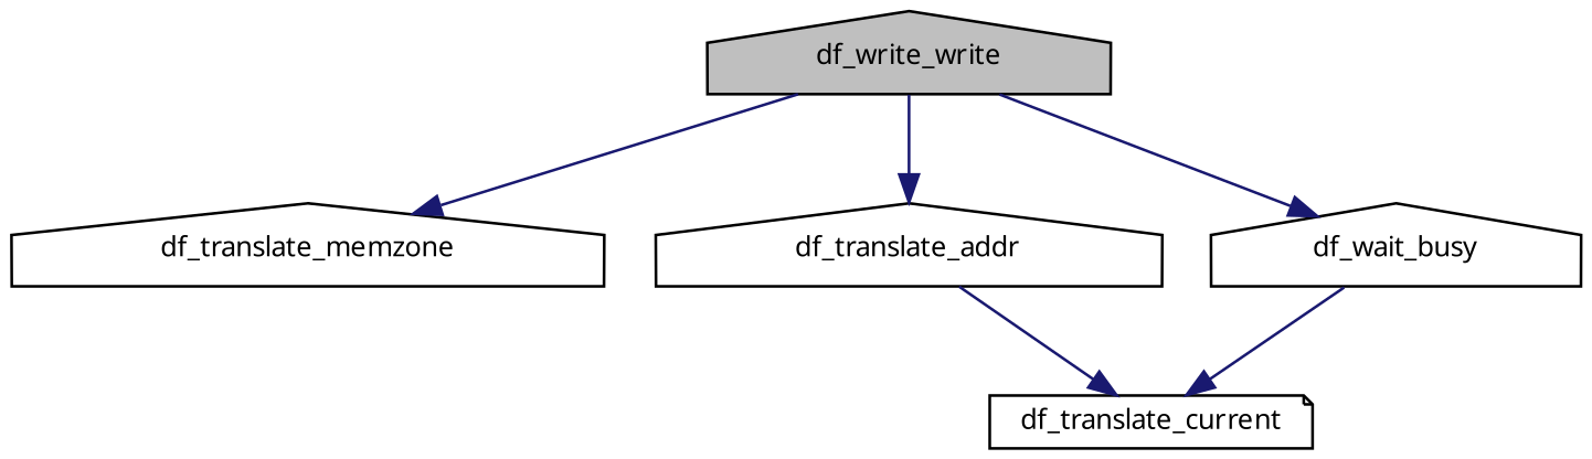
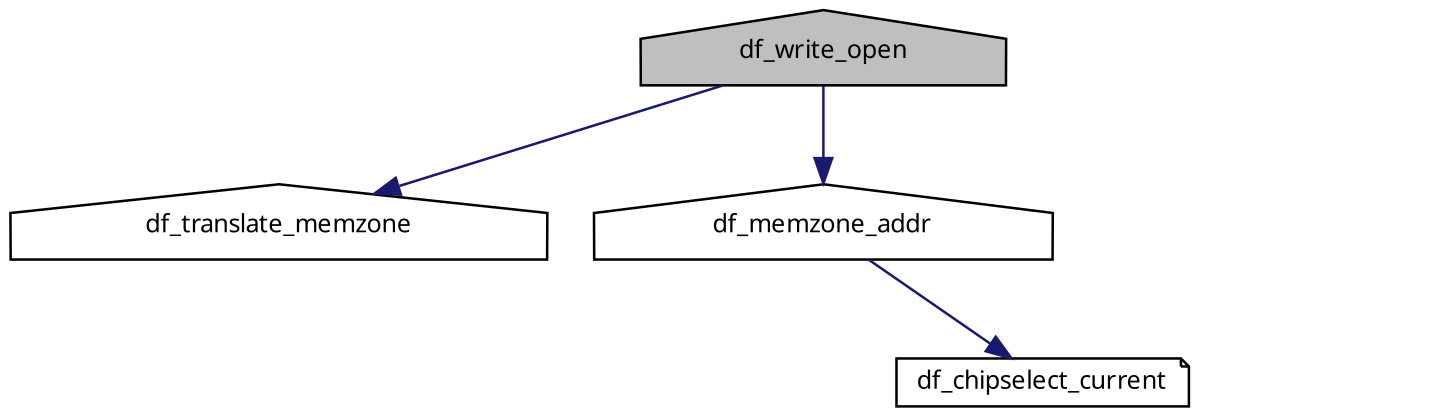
  digraph {
    rankdir=TB
    node [color=black fillcolor=white fontname="FreeSans.ttf" fontsize=10 shape=house style=filled]
    edge [color=midnightblue fontname="FreeSans.ttf" fontsize=10 labelfontname="FreeSans.ttf" labelfontsize=10 style=solid]
-   n1 [fillcolor=grey75 fontcolor=black height=0.2 label=df_write_write width=0.4]
+   n1 [fillcolor=grey75 fontcolor=black height=0.2 label=df_write_open width=0.4]
    n2 [height=0.2 label=df_translate_memzone width=0.4]
-   n3 [height=0.2 label=df_translate_addr width=0.4]
-   n4 [height=0.2 label=df_wait_busy width=0.4]
-   n5 [height=0.2 label=df_translate_current shape=note width=0.4]
+   n3 [height=0.2 label=df_memzone_addr width=0.4]
+   n5 [height=0.2 label=df_chipselect_current shape=note width=0.4]
    n1 -> n2
    n1 -> n3
-   n1 -> n4
    n3 -> n5
-   n4 -> n5
  }
